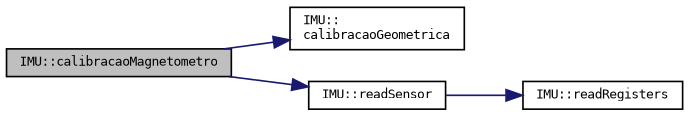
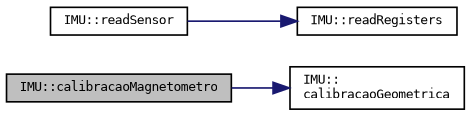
  digraph {
    rankdir=LR
    node [color=black fontname=DejaVuSansMono fontsize=8 shape=record]
    edge [color=midnightblue fontname=DejaVuSansMono fontsize=8 labelfontname=DejaVuSansMono labelfontsize=8 style=solid]
    n1 [fillcolor=grey75 fontcolor=black height=0.2 label="IMU::calibracaoMagnetometro" style=filled width=0.4]
    n2 [height=0.2 label="IMU::\lcalibracaoGeometrica" width=0.4]
    n3 [height=0.2 label="IMU::readSensor" width=0.4]
    n4 [height=0.2 label="IMU::readRegisters" width=0.4]
    n1 -> n2
-   n1 -> n3
    n3 -> n4
  }
